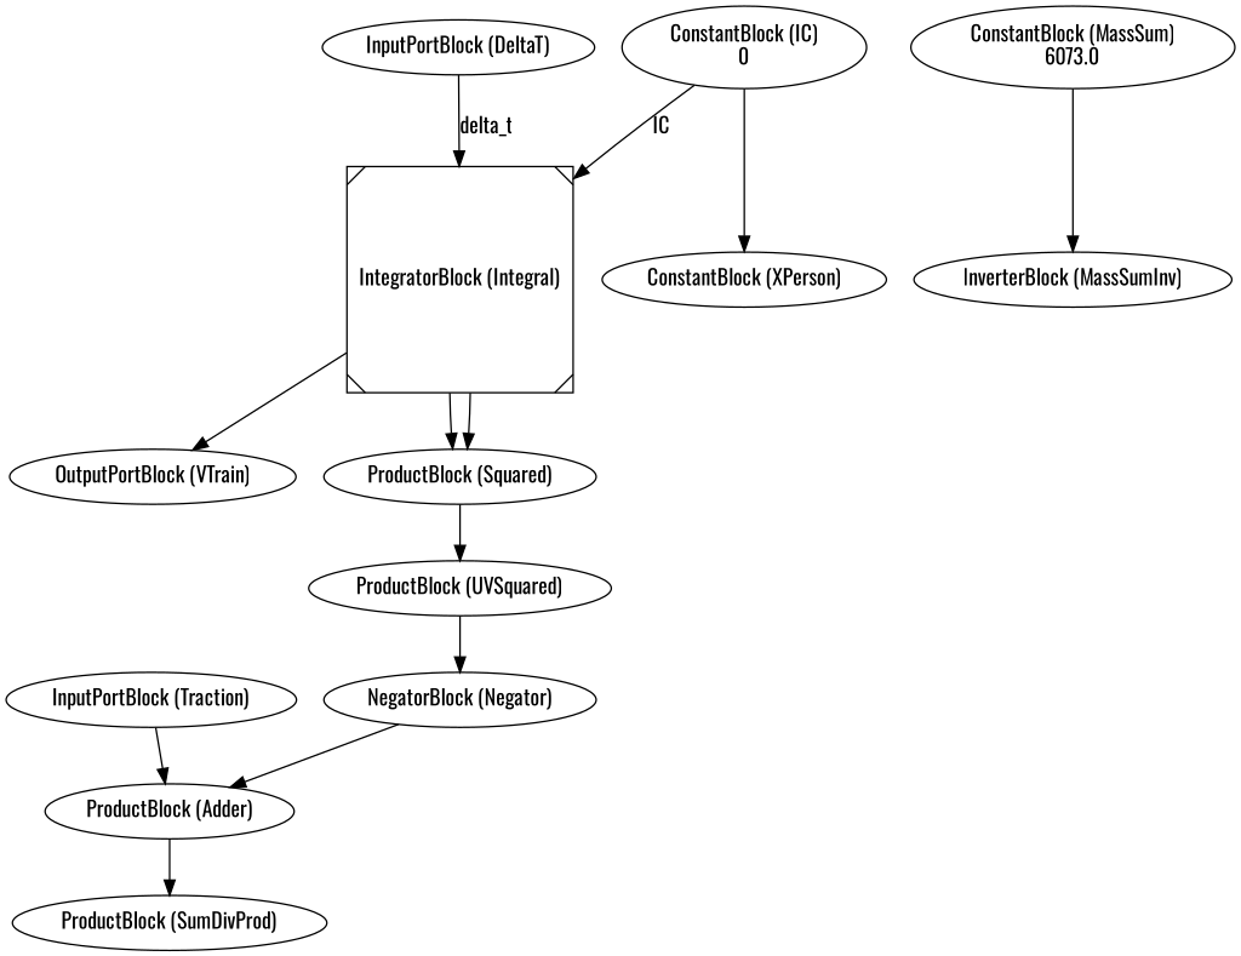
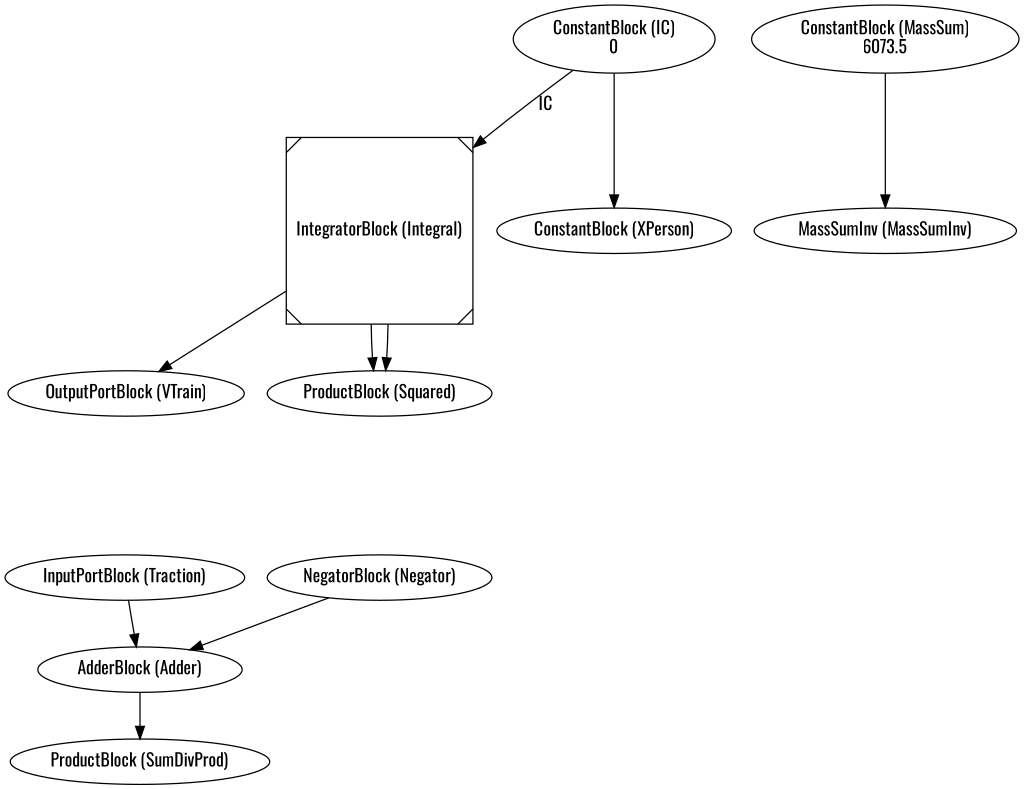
  digraph {
    fontname=Oswald
    node [fontname=Oswald]
    edge [fontname=Oswald]
    n1 [label="InputPortBlock (Traction)"]
-   n2 [label="ProductBlock (Adder)"]
+   n2 [label="AdderBlock (Adder)"]
    n3 [label="ProductBlock (SumDivProd)"]
-   n4 [label="InputPortBlock (DeltaT)"]
    n5 [label="IntegratorBlock (Integral)" shape=Msquare]
    n6 [label="OutputPortBlock (VTrain)"]
    n7 [label="ProductBlock (Squared)"]
-   n8 [label="ProductBlock (UVSquared)"]
    n9 [label="ConstantBlock (XPerson)"]
    n10 [label="ConstantBlock (IC)\n0"]
    n11 [label="NegatorBlock (Negator)"]
-   n12 [label="ConstantBlock (MassSum)\n6073.0"]
-   n13 [label="InverterBlock (MassSumInv)"]
+   n12 [label="ConstantBlock (MassSum)\n6073.5"]
+   n13 [label="MassSumInv (MassSumInv)"]
    n1 -> n2
    n2 -> n3
-   n4 -> n5 [label=delta_t]
    n5 -> n6
    n5 -> n7
    n5 -> n7
-   n7 -> n8
-   n8 -> n11
    n10 -> n5 [label=IC]
    n10 -> n9
    n11 -> n2
    n12 -> n13
  }
